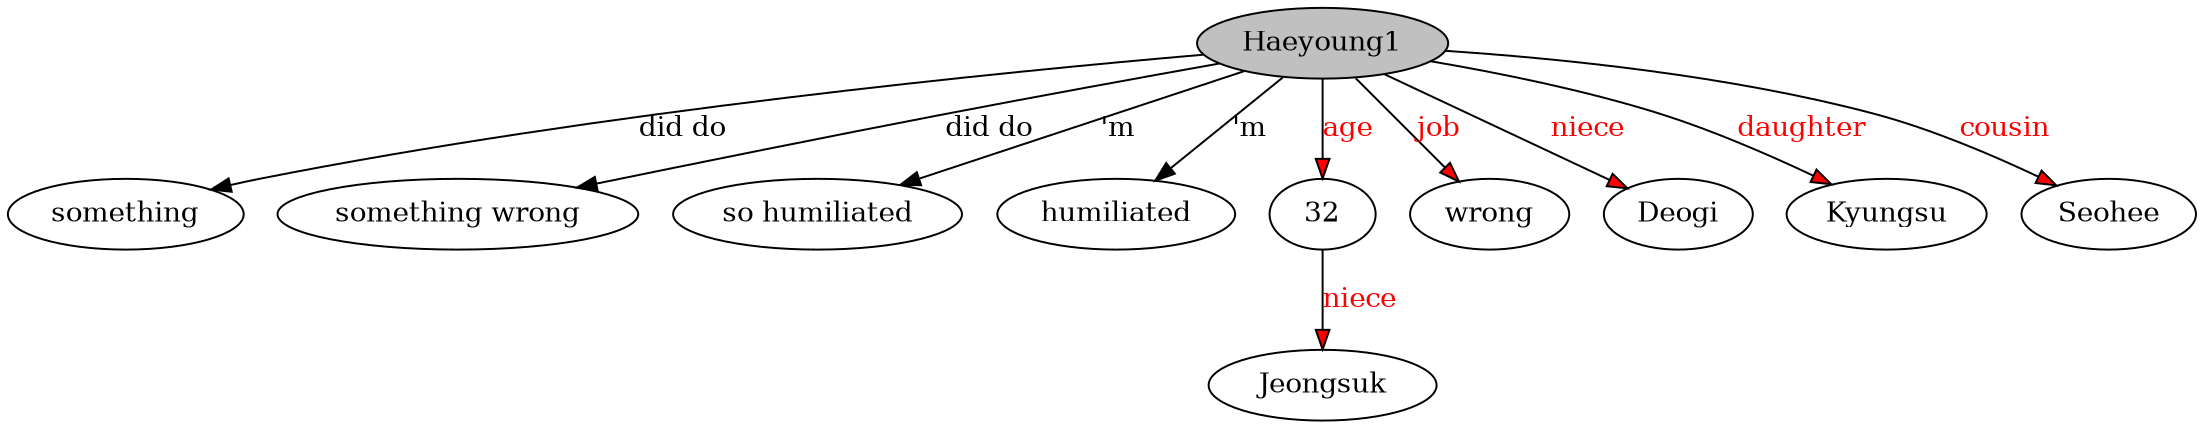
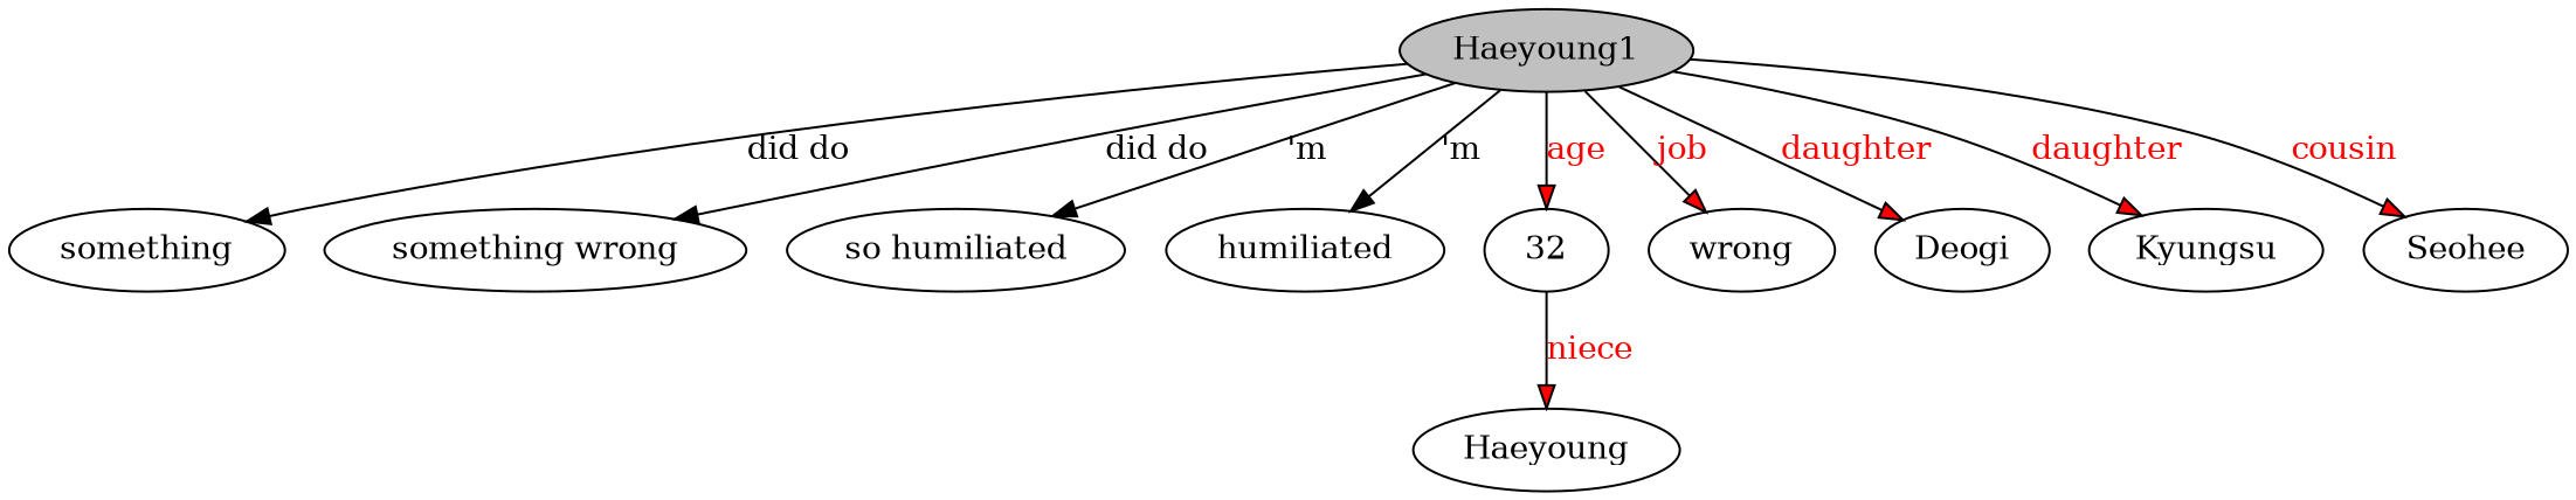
  digraph {
    edge [style=filled fillcolor=red fontcolor=red]
    n1 [fillcolor=gray label=Haeyoung1 style=filled]
    n2 [label=something]
    n3 [label="something wrong"]
    n4 [label="so humiliated"]
    n5 [label=humiliated]
    n6 [label=32]
    n7 [label=wrong]
    n8 [label=Deogi]
    n9 [label=Kyungsu]
    n10 [label=Seohee]
-   n11 [label=Jeongsuk]
+   n11 [label=Haeyoung]
    n1 -> n2 [label="did do" style="" fillcolor="" fontcolor=""]
    n1 -> n3 [label="did do" fillcolor="" fontcolor=""]
    n1 -> n4 [label="'m" style="" fillcolor="" fontcolor=""]
    n1 -> n5 [label="'m" style="" fillcolor="" fontcolor=""]
    n1 -> n6 [label=age]
    n1 -> n7 [label=job]
-   n1 -> n8 [label=niece]
+   n1 -> n8 [label=daughter]
    n1 -> n9 [label=daughter]
    n1 -> n10 [label=cousin]
    n6 -> n11 [label=niece]
  }
